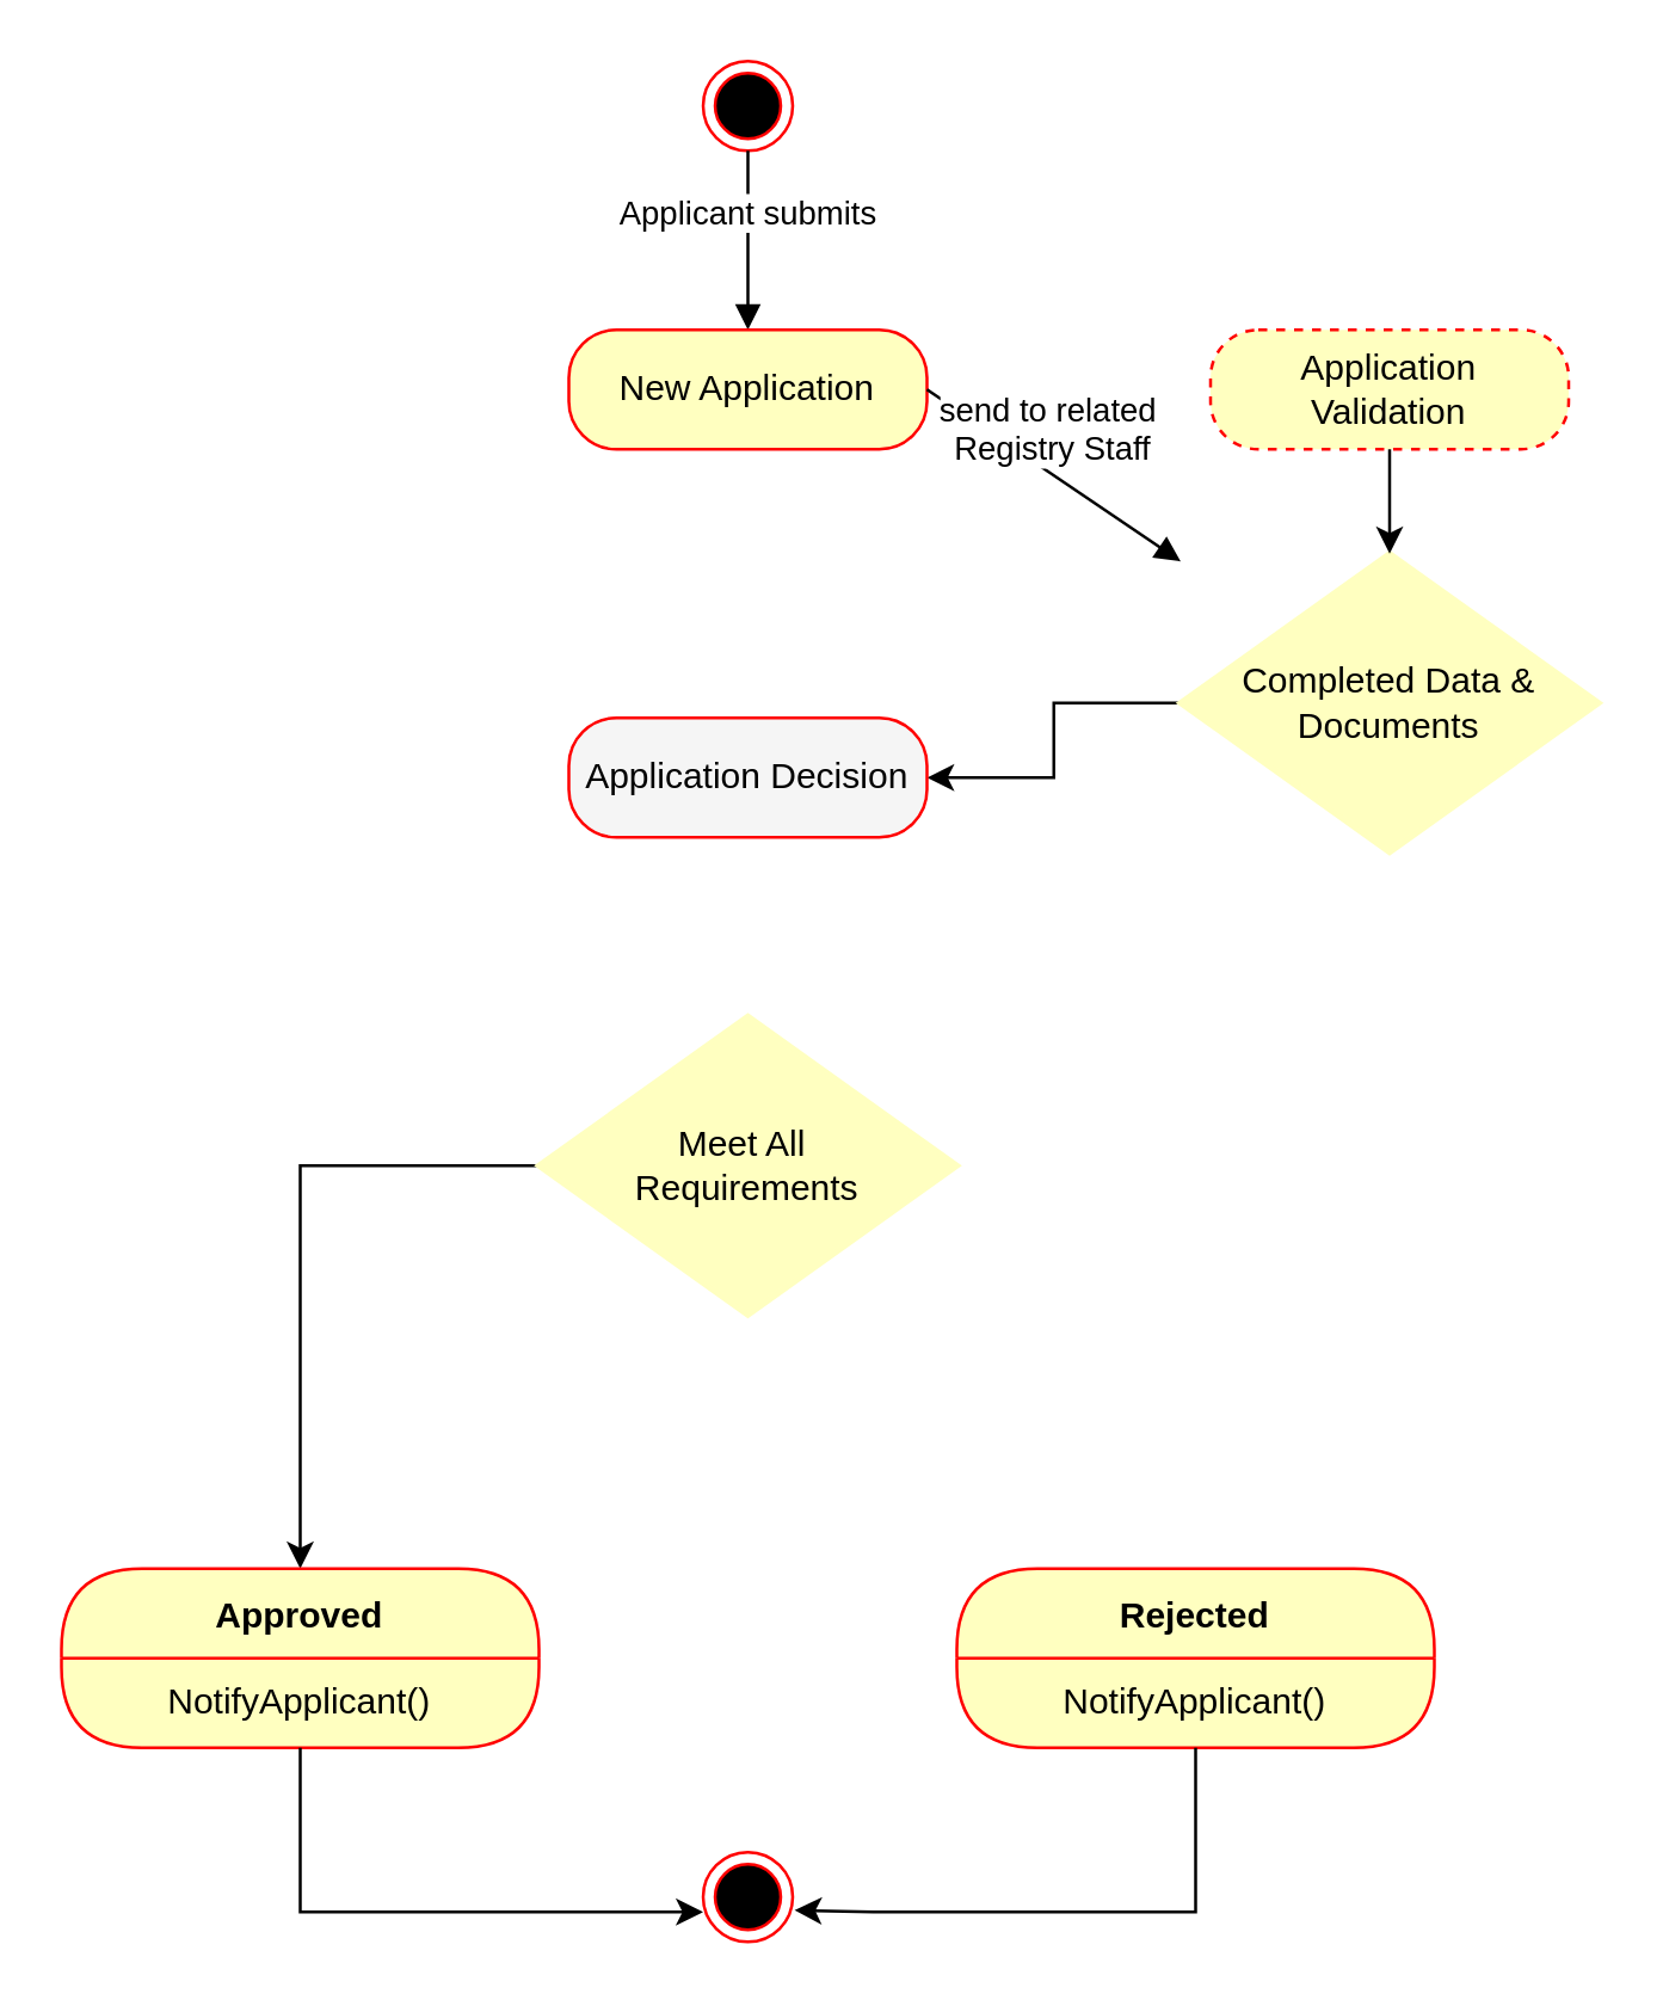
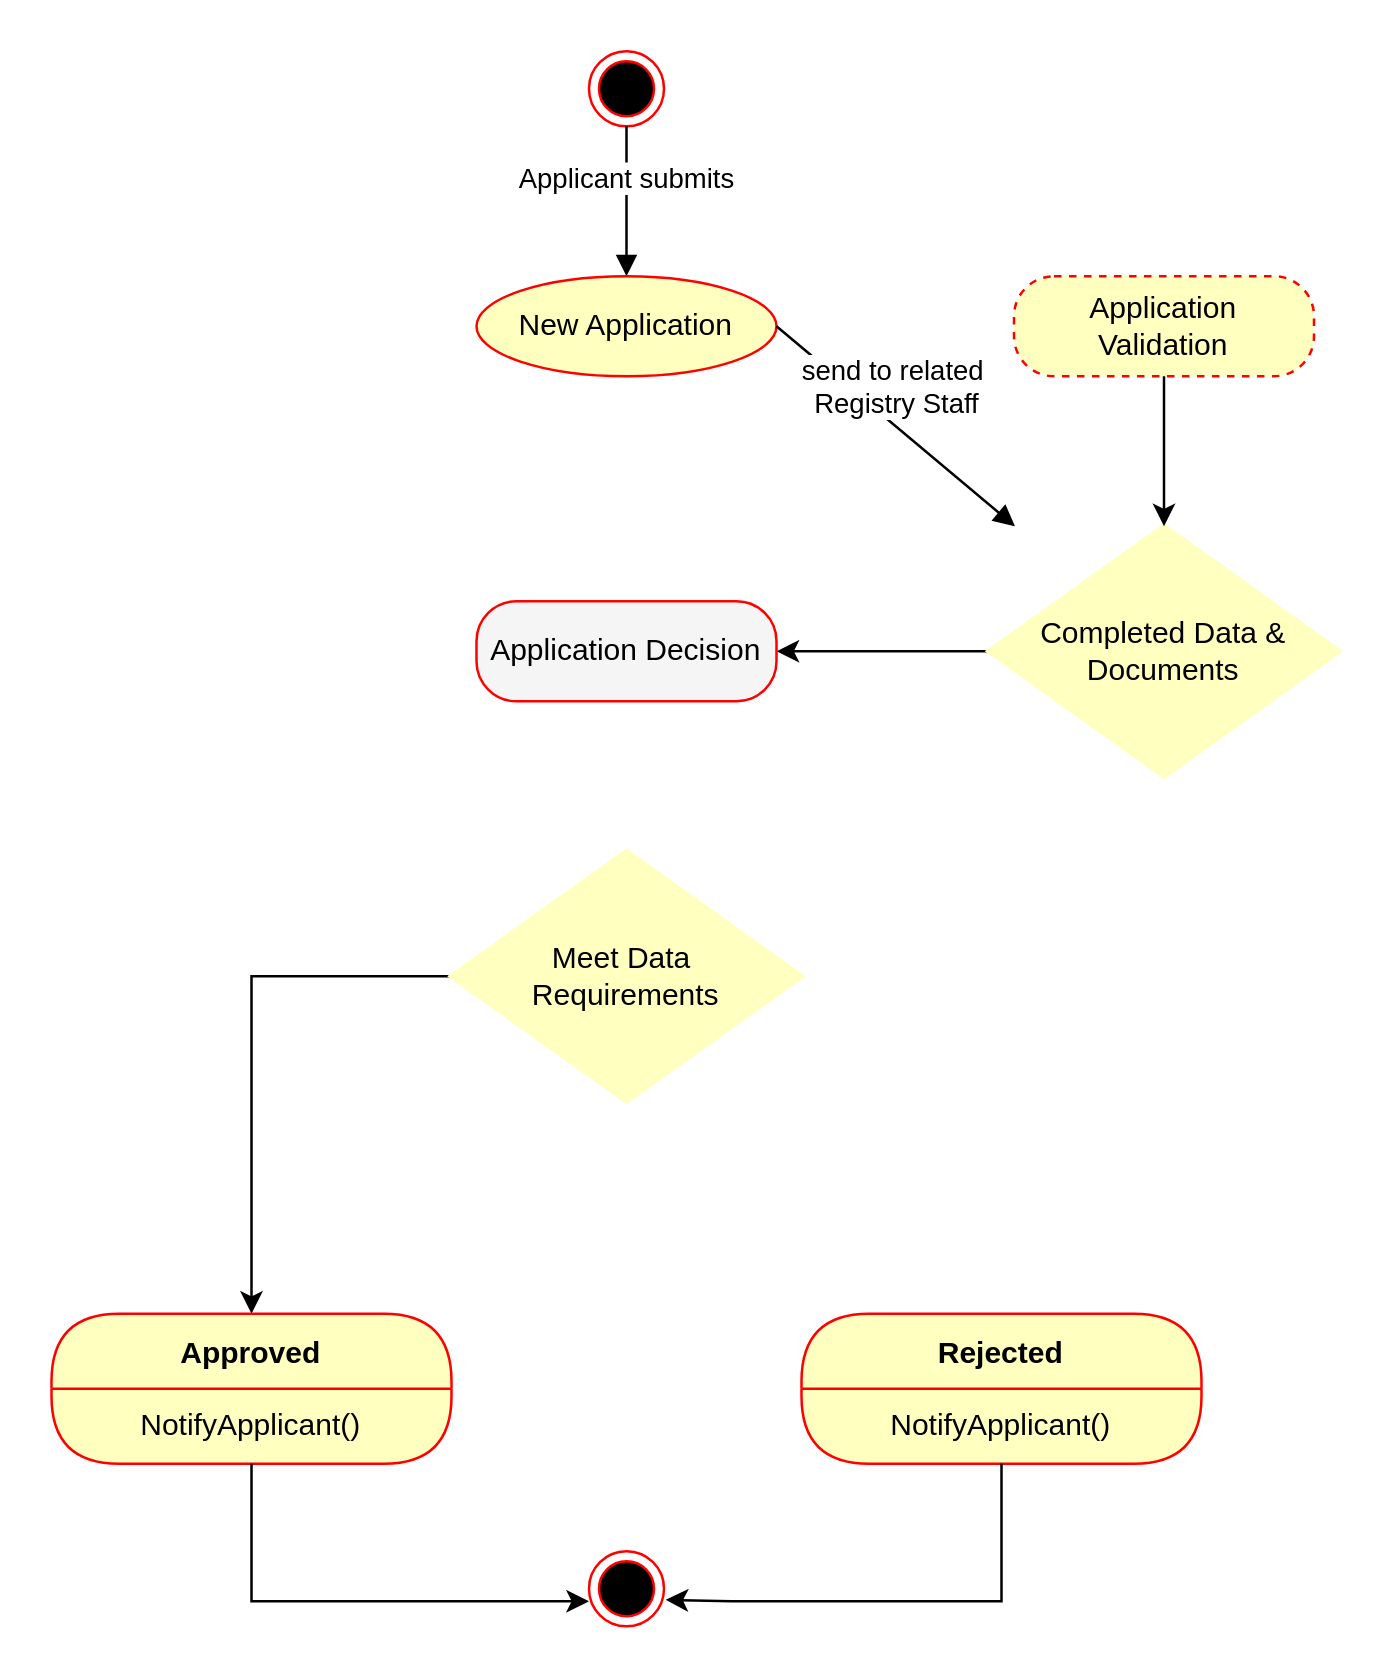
  <mxCell id="0" />
  <mxCell id="1" parent="0" />
  <mxCell id="2" value="" style="ellipse;html=1;shape=endState;fillColor=#000000;strokeColor=#ff0000;" vertex="1" parent="1"><mxGeometry x="235" y="20" width="30" height="30" as="geometry" /></mxCell>
  <mxCell id="3" value="Applicant submits" style="html=1;verticalAlign=bottom;endArrow=block;curved=0;rounded=0;exitX=0.5;exitY=1;exitDx=0;exitDy=0;entryX=0.5;entryY=0;entryDx=0;entryDy=0;" edge="1" parent="1" source="2" target="4"><mxGeometry width="80" relative="1" as="geometry"><mxPoint x="495" y="300" as="sourcePoint" /><mxPoint x="250" y="100" as="targetPoint" /></mxGeometry></mxCell>
- <mxCell id="4" value="New Application" style="rounded=1;whiteSpace=wrap;html=1;arcSize=40;fontColor=#000000;fillColor=#ffffc0;strokeColor=#ff0000;" vertex="1" parent="1"><mxGeometry x="190" y="110" width="120" height="40" as="geometry" /></mxCell>
+ <mxCell id="4" value="New Application" style="ellipse;whiteSpace=wrap;html=1;arcSize=40;fontColor=#000000;fillColor=#ffffc0;strokeColor=#ff0000;" vertex="1" parent="1"><mxGeometry x="190" y="110" width="120" height="40" as="geometry" /></mxCell>
  <mxCell id="5" value="send to related&amp;nbsp;&lt;div&gt;Registry Staff&lt;/div&gt;" style="html=1;verticalAlign=bottom;endArrow=block;curved=0;rounded=0;exitX=1;exitY=0.5;exitDx=0;exitDy=0;" edge="1" parent="1" source="4" target="8"><mxGeometry width="80" relative="1" as="geometry"><mxPoint x="355" y="130" as="sourcePoint" /><mxPoint x="405" y="130" as="targetPoint" /></mxGeometry></mxCell>
  <mxCell id="6" value="Application&lt;div&gt;Validation&lt;/div&gt;" style="rounded=1;whiteSpace=wrap;html=1;arcSize=40;fontColor=#000000;fillColor=#FFFFC0;strokeColor=#ff0000;dashed=1;" vertex="1" parent="1"><mxGeometry x="405" y="110" width="120" height="40" as="geometry" /></mxCell>
  <mxCell id="7" style="edgeStyle=orthogonalEdgeStyle;rounded=0;orthogonalLoop=1;jettySize=auto;html=1;exitX=0;exitY=0.5;exitDx=0;exitDy=0;exitPerimeter=0;entryX=1;entryY=0.5;entryDx=0;entryDy=0;" edge="1" parent="1" source="8" target="9"><mxGeometry relative="1" as="geometry" /></mxCell>
- <mxCell id="8" value="Completed Data &amp;amp; Documents" style="strokeWidth=2;html=1;shape=mxgraph.flowchart.decision;whiteSpace=wrap;fillColor=#FFFFC0;strokeColor=#FFFFC0;" vertex="1" parent="1"><mxGeometry x="395" y="185" width="140" height="100" as="geometry" /></mxCell>
+ <mxCell id="8" value="Completed Data &amp;amp; Documents" style="strokeWidth=2;html=1;shape=mxgraph.flowchart.decision;whiteSpace=wrap;fillColor=#FFFFC0;strokeColor=#FFFFC0;" vertex="1" parent="1"><mxGeometry x="395" y="210" width="140" height="100" as="geometry" /></mxCell>
  <mxCell id="9" value="Application Decision" style="rounded=1;whiteSpace=wrap;html=1;arcSize=40;fontColor=#000000;fillColor=#f5f5f5;strokeColor=#ff0000;" vertex="1" parent="1"><mxGeometry x="190" y="240" width="120" height="40" as="geometry" /></mxCell>
  <mxCell id="10" style="edgeStyle=orthogonalEdgeStyle;rounded=0;orthogonalLoop=1;jettySize=auto;html=1;exitX=0.5;exitY=1;exitDx=0;exitDy=0;entryX=0.5;entryY=0;entryDx=0;entryDy=0;entryPerimeter=0;" edge="1" parent="1" source="6" target="8"><mxGeometry relative="1" as="geometry" /></mxCell>
  <mxCell id="11" style="edgeStyle=orthogonalEdgeStyle;rounded=0;orthogonalLoop=1;jettySize=auto;html=1;exitX=0;exitY=0.5;exitDx=0;exitDy=0;exitPerimeter=0;entryX=0.5;entryY=0;entryDx=0;entryDy=0;" edge="1" parent="1" source="12" target="15"><mxGeometry relative="1" as="geometry" /></mxCell>
- <mxCell id="12" value="Meet All&amp;nbsp;&lt;div&gt;Requirements&lt;/div&gt;" style="strokeWidth=2;html=1;shape=mxgraph.flowchart.decision;whiteSpace=wrap;fillColor=#FFFFC0;strokeColor=#FFFFC0;" vertex="1" parent="1"><mxGeometry x="180" y="340" width="140" height="100" as="geometry" /></mxCell>
+ <mxCell id="12" value="Meet Data&amp;nbsp;&lt;div&gt;Requirements&lt;/div&gt;" style="strokeWidth=2;html=1;shape=mxgraph.flowchart.decision;whiteSpace=wrap;fillColor=#FFFFC0;strokeColor=#FFFFC0;" vertex="1" parent="1"><mxGeometry x="180" y="340" width="140" height="100" as="geometry" /></mxCell>
  <mxCell id="13" value="Rejected" style="swimlane;fontStyle=1;align=center;verticalAlign=middle;childLayout=stackLayout;horizontal=1;startSize=30;horizontalStack=0;resizeParent=0;resizeLast=1;container=0;fontColor=#000000;collapsible=0;rounded=1;arcSize=30;strokeColor=#ff0000;fillColor=#ffffc0;swimlaneFillColor=#ffffc0;dropTarget=0;" vertex="1" parent="1"><mxGeometry x="320" y="525" width="160" height="60" as="geometry" /></mxCell>
  <mxCell id="14" value="NotifyApplicant()" style="text;html=1;strokeColor=none;fillColor=none;align=center;verticalAlign=middle;spacingLeft=4;spacingRight=4;whiteSpace=wrap;overflow=hidden;rotatable=0;fontColor=#000000;" vertex="1" parent="13"><mxGeometry y="30" width="160" height="30" as="geometry" /></mxCell>
  <mxCell id="15" value="Approved" style="swimlane;fontStyle=1;align=center;verticalAlign=middle;childLayout=stackLayout;horizontal=1;startSize=30;horizontalStack=0;resizeParent=0;resizeLast=1;container=0;fontColor=#000000;collapsible=0;rounded=1;arcSize=30;strokeColor=#ff0000;fillColor=#ffffc0;swimlaneFillColor=#ffffc0;dropTarget=0;" vertex="1" parent="1"><mxGeometry x="20" y="525" width="160" height="60" as="geometry" /></mxCell>
  <mxCell id="16" value="NotifyApplicant()" style="text;html=1;strokeColor=none;fillColor=none;align=center;verticalAlign=middle;spacingLeft=4;spacingRight=4;whiteSpace=wrap;overflow=hidden;rotatable=0;fontColor=#000000;" vertex="1" parent="15"><mxGeometry y="30" width="160" height="30" as="geometry" /></mxCell>
  <mxCell id="17" value="" style="ellipse;html=1;shape=endState;fillColor=#000000;strokeColor=#ff0000;" vertex="1" parent="1"><mxGeometry x="235" y="620" width="30" height="30" as="geometry" /></mxCell>
  <mxCell id="18" style="edgeStyle=orthogonalEdgeStyle;rounded=0;orthogonalLoop=1;jettySize=auto;html=1;entryX=1.021;entryY=0.648;entryDx=0;entryDy=0;entryPerimeter=0;" edge="1" parent="1" source="14" target="17"><mxGeometry relative="1" as="geometry"><Array as="points"><mxPoint x="400" y="640" /><mxPoint x="292" y="640" /></Array></mxGeometry></mxCell>
  <mxCell id="19" style="edgeStyle=orthogonalEdgeStyle;rounded=0;orthogonalLoop=1;jettySize=auto;html=1;exitX=0.5;exitY=1;exitDx=0;exitDy=0;entryX=0;entryY=0.667;entryDx=0;entryDy=0;entryPerimeter=0;" edge="1" parent="1" source="16" target="17"><mxGeometry relative="1" as="geometry"><Array as="points"><mxPoint x="100" y="640" /></Array></mxGeometry></mxCell>
